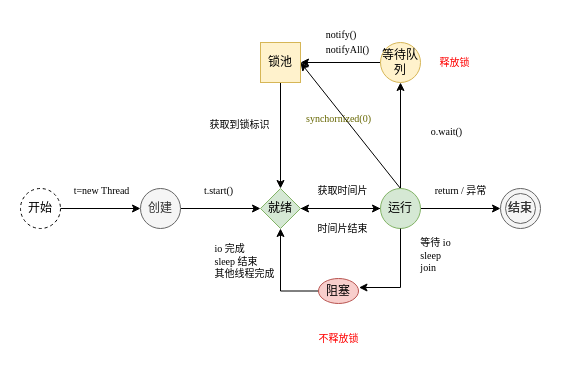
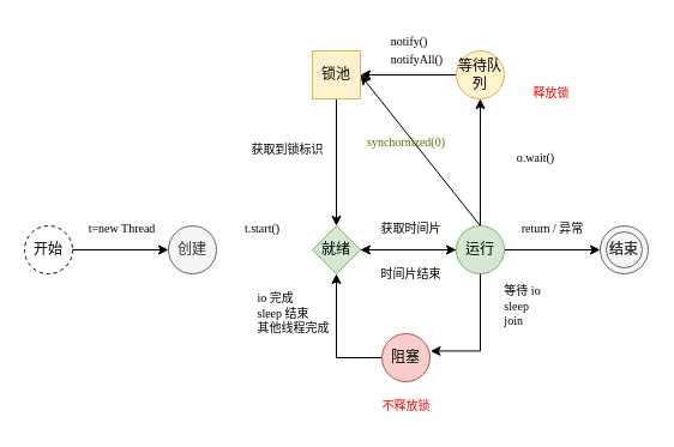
  <mxCell id="0" />
  <mxCell id="1" parent="0" />
  <mxCell id="2" value="结束" style="ellipse;whiteSpace=wrap;html=1;aspect=fixed;fillColor=#f5f5f5;fontColor=#333333;strokeColor=#666666;" vertex="1" parent="1"><mxGeometry x="500" y="188" width="40" height="40" as="geometry" /></mxCell>
  <mxCell id="3" value="结束" style="ellipse;whiteSpace=wrap;html=1;aspect=fixed;fillColor=none;fontColor=#333333;strokeColor=#666666;" vertex="1" parent="1"><mxGeometry x="505" y="193" width="30" height="30" as="geometry" /></mxCell>
  <mxCell id="4" value="" style="edgeStyle=orthogonalEdgeStyle;rounded=0;orthogonalLoop=1;jettySize=auto;html=1;" edge="1" parent="1" source="5" target="7"><mxGeometry relative="1" as="geometry" /></mxCell>
  <mxCell id="5" value="开始" style="ellipse;whiteSpace=wrap;html=1;aspect=fixed;dashed=1;" vertex="1" parent="1"><mxGeometry x="20" y="188" width="40" height="40" as="geometry" /></mxCell>
- <mxCell id="6" value="" style="edgeStyle=orthogonalEdgeStyle;rounded=0;orthogonalLoop=1;jettySize=auto;html=1;" edge="1" parent="1" source="7" target="9"><mxGeometry relative="1" as="geometry" /></mxCell>
  <mxCell id="7" value="创建" style="ellipse;whiteSpace=wrap;html=1;aspect=fixed;fillColor=#f5f5f5;fontColor=#333333;strokeColor=#666666;" vertex="1" parent="1"><mxGeometry x="140" y="188" width="40" height="40" as="geometry" /></mxCell>
  <mxCell id="8" value="" style="edgeStyle=orthogonalEdgeStyle;rounded=0;orthogonalLoop=1;jettySize=auto;html=1;" edge="1" parent="1" source="9" target="14"><mxGeometry relative="1" as="geometry" /></mxCell>
  <mxCell id="9" value="就绪" style="rhombus;whiteSpace=wrap;html=1;aspect=fixed;fillColor=#d5e8d4;strokeColor=#82b366;" vertex="1" parent="1"><mxGeometry x="260" y="188" width="40" height="40" as="geometry" /></mxCell>
  <mxCell id="10" value="" style="edgeStyle=orthogonalEdgeStyle;rounded=0;orthogonalLoop=1;jettySize=auto;html=1;" edge="1" parent="1" source="14" target="2"><mxGeometry relative="1" as="geometry" /></mxCell>
  <mxCell id="11" style="edgeStyle=orthogonalEdgeStyle;rounded=0;orthogonalLoop=1;jettySize=auto;html=1;exitX=0;exitY=0.5;exitDx=0;exitDy=0;" edge="1" parent="1" source="14" target="9"><mxGeometry relative="1" as="geometry" /></mxCell>
  <mxCell id="12" style="edgeStyle=orthogonalEdgeStyle;rounded=0;orthogonalLoop=1;jettySize=auto;html=1;exitX=0.5;exitY=0;exitDx=0;exitDy=0;entryX=0.5;entryY=1;entryDx=0;entryDy=0;" edge="1" parent="1" source="14" target="20"><mxGeometry relative="1" as="geometry" /></mxCell>
  <mxCell id="13" style="rounded=0;orthogonalLoop=1;jettySize=auto;html=1;exitX=0.5;exitY=0;exitDx=0;exitDy=0;entryX=1;entryY=0.5;entryDx=0;entryDy=0;" edge="1" parent="1" source="14" target="18"><mxGeometry relative="1" as="geometry"><mxPoint x="307.882" y="83" as="targetPoint" /></mxGeometry></mxCell>
  <mxCell id="14" value="运行" style="ellipse;whiteSpace=wrap;html=1;aspect=fixed;fillColor=#d5e8d4;strokeColor=#82b366;" vertex="1" parent="1"><mxGeometry x="380" y="188" width="40" height="40" as="geometry" /></mxCell>
  <mxCell id="15" style="edgeStyle=orthogonalEdgeStyle;rounded=0;orthogonalLoop=1;jettySize=auto;html=1;exitX=0;exitY=0.5;exitDx=0;exitDy=0;" edge="1" parent="1" source="16" target="9"><mxGeometry relative="1" as="geometry" /></mxCell>
- <mxCell id="16" value="阻塞" style="ellipse;whiteSpace=wrap;html=1;aspect=fixed;fillColor=#f8cecc;strokeColor=#b85450;" vertex="1" parent="1"><mxGeometry x="318" y="278" width="40" height="25" as="geometry" /></mxCell>
+ <mxCell id="16" value="阻塞" style="ellipse;whiteSpace=wrap;html=1;aspect=fixed;fillColor=#f8cecc;strokeColor=#b85450;" vertex="1" parent="1"><mxGeometry x="318" y="278" width="40" height="40" as="geometry" /></mxCell>
  <mxCell id="17" style="edgeStyle=orthogonalEdgeStyle;rounded=0;orthogonalLoop=1;jettySize=auto;html=1;exitX=0.5;exitY=1;exitDx=0;exitDy=0;entryX=0.5;entryY=0;entryDx=0;entryDy=0;" edge="1" parent="1" source="18" target="9"><mxGeometry relative="1" as="geometry" /></mxCell>
  <mxCell id="18" value="锁池" style="whiteSpace=wrap;html=1;aspect=fixed;fillColor=#fff2cc;strokeColor=#d6b656;rounded=0;" vertex="1" parent="1"><mxGeometry x="260" y="42" width="40" height="40" as="geometry" /></mxCell>
  <mxCell id="19" style="edgeStyle=orthogonalEdgeStyle;rounded=0;orthogonalLoop=1;jettySize=auto;html=1;exitX=0;exitY=0.5;exitDx=0;exitDy=0;entryX=1;entryY=0.5;entryDx=0;entryDy=0;" edge="1" parent="1" source="20" target="18"><mxGeometry relative="1" as="geometry" /></mxCell>
  <mxCell id="20" value="等待队列" style="ellipse;whiteSpace=wrap;html=1;aspect=fixed;fillColor=#fff2cc;strokeColor=#d6b656;" vertex="1" parent="1"><mxGeometry x="380" y="42" width="40" height="40" as="geometry" /></mxCell>
  <mxCell id="21" value="&lt;font face=&quot;Times New Roman&quot; style=&quot;font-size: 10px;&quot;&gt;t=new Thread&lt;/font&gt;" style="text;html=1;align=center;verticalAlign=middle;resizable=0;points=[];autosize=1;strokeColor=none;fillColor=none;" vertex="1" parent="1"><mxGeometry x="64" y="177" width="74" height="26" as="geometry" /></mxCell>
  <mxCell id="22" value="&lt;font face=&quot;Times New Roman&quot;&gt;&lt;span style=&quot;font-size: 10px;&quot;&gt;t.start()&lt;/span&gt;&lt;/font&gt;" style="text;html=1;align=center;verticalAlign=middle;resizable=0;points=[];autosize=1;strokeColor=none;fillColor=none;" vertex="1" parent="1"><mxGeometry x="194" y="177" width="47" height="26" as="geometry" /></mxCell>
  <mxCell id="23" value="&lt;font face=&quot;Times New Roman&quot;&gt;&lt;span style=&quot;font-size: 10px;&quot;&gt;获取时间片&lt;/span&gt;&lt;/font&gt;" style="text;html=1;align=center;verticalAlign=middle;resizable=0;points=[];autosize=1;strokeColor=none;fillColor=none;" vertex="1" parent="1"><mxGeometry x="308" y="177" width="68" height="26" as="geometry" /></mxCell>
  <mxCell id="24" value="&lt;font face=&quot;Times New Roman&quot;&gt;&lt;span style=&quot;font-size: 10px;&quot;&gt;return / 异常&lt;/span&gt;&lt;/font&gt;" style="text;html=1;align=center;verticalAlign=middle;resizable=0;points=[];autosize=1;strokeColor=none;fillColor=none;" vertex="1" parent="1"><mxGeometry x="425" y="177" width="70" height="26" as="geometry" /></mxCell>
  <mxCell id="25" value="&lt;font face=&quot;Times New Roman&quot;&gt;&lt;span style=&quot;font-size: 10px;&quot;&gt;时间片结束&lt;/span&gt;&lt;/font&gt;" style="text;html=1;align=center;verticalAlign=middle;resizable=0;points=[];autosize=1;strokeColor=none;fillColor=none;" vertex="1" parent="1"><mxGeometry x="308" y="215" width="68" height="26" as="geometry" /></mxCell>
  <mxCell id="26" style="edgeStyle=orthogonalEdgeStyle;rounded=0;orthogonalLoop=1;jettySize=auto;html=1;exitX=0.5;exitY=1;exitDx=0;exitDy=0;entryX=1.012;entryY=0.36;entryDx=0;entryDy=0;entryPerimeter=0;" edge="1" parent="1" source="14" target="16"><mxGeometry relative="1" as="geometry" /></mxCell>
  <mxCell id="27" value="&lt;div style=&quot;text-align: left;&quot;&gt;&lt;span style=&quot;font-size: 10px; font-family: &amp;quot;Times New Roman&amp;quot;; background-color: initial;&quot;&gt;等待 io&lt;/span&gt;&lt;/div&gt;&lt;font face=&quot;Times New Roman&quot;&gt;&lt;span style=&quot;font-size: 10px;&quot;&gt;&lt;div style=&quot;text-align: left;&quot;&gt;&lt;span style=&quot;background-color: initial;&quot;&gt;sleep&lt;/span&gt;&lt;/div&gt;&lt;div style=&quot;text-align: left;&quot;&gt;&lt;span style=&quot;background-color: initial;&quot;&gt;join&lt;/span&gt;&lt;/div&gt;&lt;/span&gt;&lt;/font&gt;" style="text;html=1;align=center;verticalAlign=middle;resizable=0;points=[];autosize=1;strokeColor=none;fillColor=none;" vertex="1" parent="1"><mxGeometry x="411" y="229" width="48" height="50" as="geometry" /></mxCell>
  <mxCell id="28" value="&lt;div style=&quot;text-align: left;&quot;&gt;&lt;span style=&quot;font-size: 10px; font-family: &amp;quot;Times New Roman&amp;quot;; background-color: initial;&quot;&gt;io 完成&lt;/span&gt;&lt;/div&gt;&lt;font face=&quot;Times New Roman&quot;&gt;&lt;span style=&quot;font-size: 10px;&quot;&gt;&lt;div style=&quot;text-align: left;&quot;&gt;&lt;span style=&quot;background-color: initial;&quot;&gt;sleep 结束&lt;/span&gt;&lt;/div&gt;&lt;div style=&quot;text-align: left;&quot;&gt;其他线程完成&lt;/div&gt;&lt;/span&gt;&lt;/font&gt;" style="text;html=1;align=center;verticalAlign=middle;resizable=0;points=[];autosize=1;strokeColor=none;fillColor=none;" vertex="1" parent="1"><mxGeometry x="205" y="235" width="78" height="50" as="geometry" /></mxCell>
  <mxCell id="29" value="&lt;font color=&quot;#ff0000&quot; face=&quot;Times New Roman&quot;&gt;&lt;span style=&quot;font-size: 10px;&quot;&gt;不释放锁&lt;/span&gt;&lt;/font&gt;" style="text;html=1;align=center;verticalAlign=middle;resizable=0;points=[];autosize=1;strokeColor=none;fillColor=none;" vertex="1" parent="1"><mxGeometry x="309" y="325" width="58" height="26" as="geometry" /></mxCell>
  <mxCell id="30" value="&lt;font face=&quot;Times New Roman&quot;&gt;&lt;span style=&quot;font-size: 10px;&quot;&gt;o.wait()&lt;/span&gt;&lt;/font&gt;" style="text;html=1;align=center;verticalAlign=middle;resizable=0;points=[];autosize=1;strokeColor=none;fillColor=none;" vertex="1" parent="1"><mxGeometry x="421" y="118" width="49" height="26" as="geometry" /></mxCell>
  <mxCell id="31" value="&lt;div style=&quot;text-align: left;&quot;&gt;&lt;span style=&quot;font-size: 10px; font-family: &amp;quot;Times New Roman&amp;quot;; background-color: initial;&quot;&gt;notify()&lt;/span&gt;&lt;/div&gt;&lt;font face=&quot;Times New Roman&quot;&gt;&lt;div style=&quot;text-align: left;&quot;&gt;&lt;span style=&quot;font-size: 10px; background-color: initial;&quot;&gt;notifyAll()&lt;/span&gt;&lt;/div&gt;&lt;/font&gt;" style="text;html=1;align=center;verticalAlign=middle;resizable=0;points=[];autosize=1;strokeColor=none;fillColor=none;" vertex="1" parent="1"><mxGeometry x="316" y="20" width="61" height="41" as="geometry" /></mxCell>
  <mxCell id="32" value="&lt;font color=&quot;#666600&quot; face=&quot;Times New Roman&quot;&gt;&lt;span style=&quot;font-size: 10px;&quot;&gt;synchornized(0)&lt;/span&gt;&lt;/font&gt;" style="text;html=1;align=center;verticalAlign=middle;resizable=0;points=[];autosize=1;strokeColor=none;fillColor=none;" vertex="1" parent="1"><mxGeometry x="296.5" y="105" width="83" height="26" as="geometry" /></mxCell>
- <mxCell id="33" value="&lt;font color=&quot;#ff0000&quot; face=&quot;Times New Roman&quot;&gt;&lt;span style=&quot;font-size: 10px;&quot;&gt;释放锁&lt;/span&gt;&lt;/font&gt;" style="text;html=1;align=center;verticalAlign=middle;resizable=0;points=[];autosize=1;strokeColor=none;fillColor=none;" vertex="1" parent="1"><mxGeometry x="430" y="49" width="48" height="26" as="geometry" /></mxCell>
+ <mxCell id="33" value="&lt;font color=&quot;#ff0000&quot; face=&quot;Times New Roman&quot;&gt;&lt;span style=&quot;font-size: 10px;&quot;&gt;释放锁&lt;/span&gt;&lt;/font&gt;" style="text;html=1;align=center;verticalAlign=middle;resizable=0;points=[];autosize=1;strokeColor=none;fillColor=none;" vertex="1" parent="1"><mxGeometry x="435" y="64" width="48" height="26" as="geometry" /></mxCell>
  <mxCell id="34" value="&lt;font face=&quot;Times New Roman&quot;&gt;&lt;span style=&quot;font-size: 10px;&quot;&gt;获取到锁标识&lt;/span&gt;&lt;/font&gt;" style="text;html=1;align=center;verticalAlign=middle;resizable=0;points=[];autosize=1;strokeColor=none;fillColor=none;" vertex="1" parent="1"><mxGeometry x="200" y="111" width="78" height="26" as="geometry" /></mxCell>
